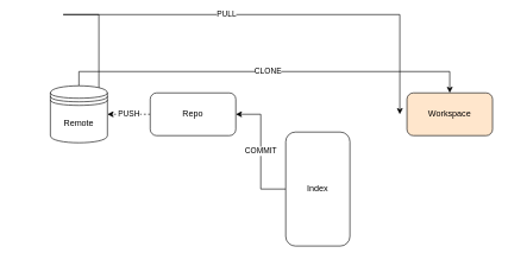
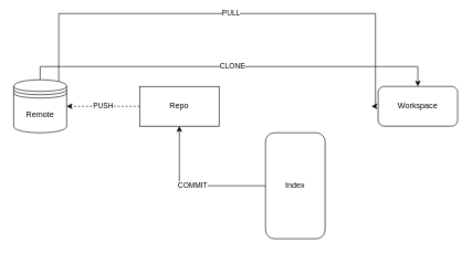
  <mxCell id="0" />
  <mxCell id="1" parent="0" />
  <mxCell id="2" value="CLONE" style="edgeStyle=orthogonalEdgeStyle;rounded=0;orthogonalLoop=1;jettySize=auto;html=1;exitX=0.5;exitY=0;exitDx=0;exitDy=0;entryX=0.5;entryY=0;entryDx=0;entryDy=0;" edge="1" parent="1" source="4" target="9"><mxGeometry relative="1" as="geometry" /></mxCell>
  <mxCell id="3" value="PULL" style="edgeStyle=orthogonalEdgeStyle;rounded=0;orthogonalLoop=1;jettySize=auto;html=1;exitX=0.85;exitY=0.05;exitDx=0;exitDy=0;exitPerimeter=0;" edge="1" parent="1" source="4"><mxGeometry relative="1" as="geometry"><mxPoint x="560" y="160" as="targetPoint" /><Array as="points"><mxPoint x="88" y="20" /><mxPoint x="566" y="20" /></Array></mxGeometry></mxCell>
- <mxCell id="4" value="Remote" style="shape=datastore;whiteSpace=wrap;html=1;" vertex="1" parent="1"><mxGeometry x="70" y="120" width="80" height="80" as="geometry" /></mxCell>
+ <mxCell id="4" value="Remote" style="shape=datastore;whiteSpace=wrap;html=1;" vertex="1" parent="1"><mxGeometry x="20" y="120" width="80" height="80" as="geometry" /></mxCell>
  <mxCell id="5" value="PUSH" style="edgeStyle=orthogonalEdgeStyle;rounded=0;orthogonalLoop=1;jettySize=auto;html=1;exitX=0;exitY=0.5;exitDx=0;exitDy=0;dashed=1;" edge="1" parent="1" source="6" target="4"><mxGeometry relative="1" as="geometry" /></mxCell>
- <mxCell id="6" value="Repo" style="rounded=1;whiteSpace=wrap;html=1;" vertex="1" parent="1"><mxGeometry x="210" y="130" width="120" height="60" as="geometry" /></mxCell>
+ <mxCell id="6" value="Repo" style="whiteSpace=wrap;html=1;rounded=0;" vertex="1" parent="1"><mxGeometry x="210" y="130" width="120" height="60" as="geometry" /></mxCell>
  <mxCell id="7" value="COMMIT" style="edgeStyle=orthogonalEdgeStyle;rounded=0;orthogonalLoop=1;jettySize=auto;html=1;exitX=0;exitY=0.5;exitDx=0;exitDy=0;" edge="1" parent="1" source="8" target="6"><mxGeometry relative="1" as="geometry" /></mxCell>
- <mxCell id="8" value="Index" style="rounded=1;whiteSpace=wrap;html=1;" vertex="1" parent="1"><mxGeometry x="400" y="185" width="90" height="160" as="geometry" /></mxCell>
- <mxCell id="9" value="Workspace" style="rounded=1;whiteSpace=wrap;html=1;fillColor=#ffe6cc;" vertex="1" parent="1"><mxGeometry x="570" y="130" width="120" height="60" as="geometry" /></mxCell>
+ <mxCell id="8" value="Index" style="rounded=1;whiteSpace=wrap;html=1;" vertex="1" parent="1"><mxGeometry x="400" y="200" width="90" height="160" as="geometry" /></mxCell>
+ <mxCell id="9" value="Workspace" style="rounded=1;whiteSpace=wrap;html=1;" vertex="1" parent="1"><mxGeometry x="570" y="130" width="120" height="60" as="geometry" /></mxCell>
